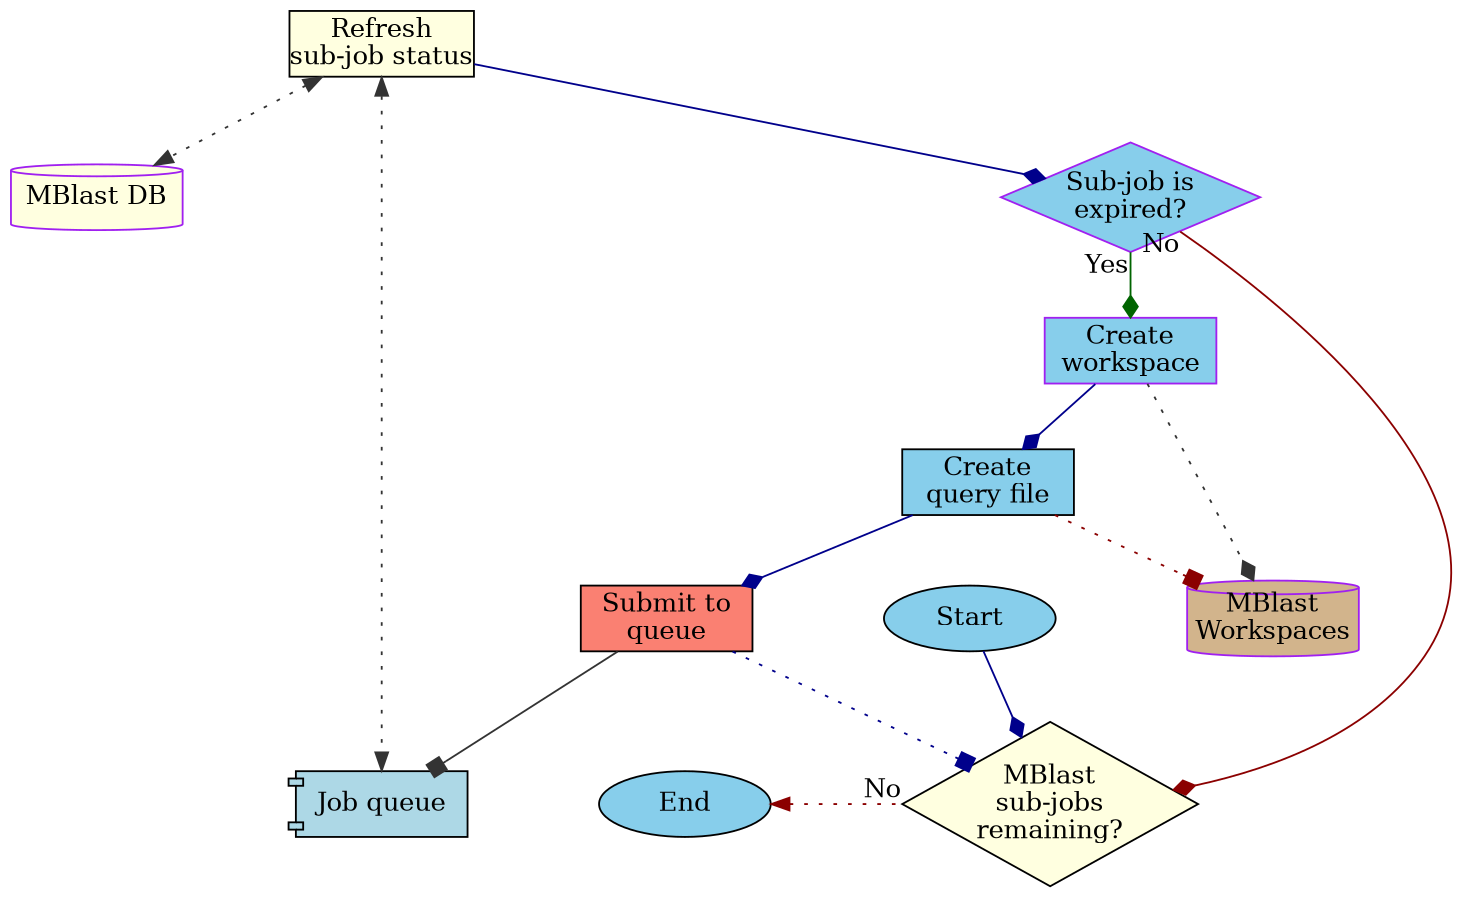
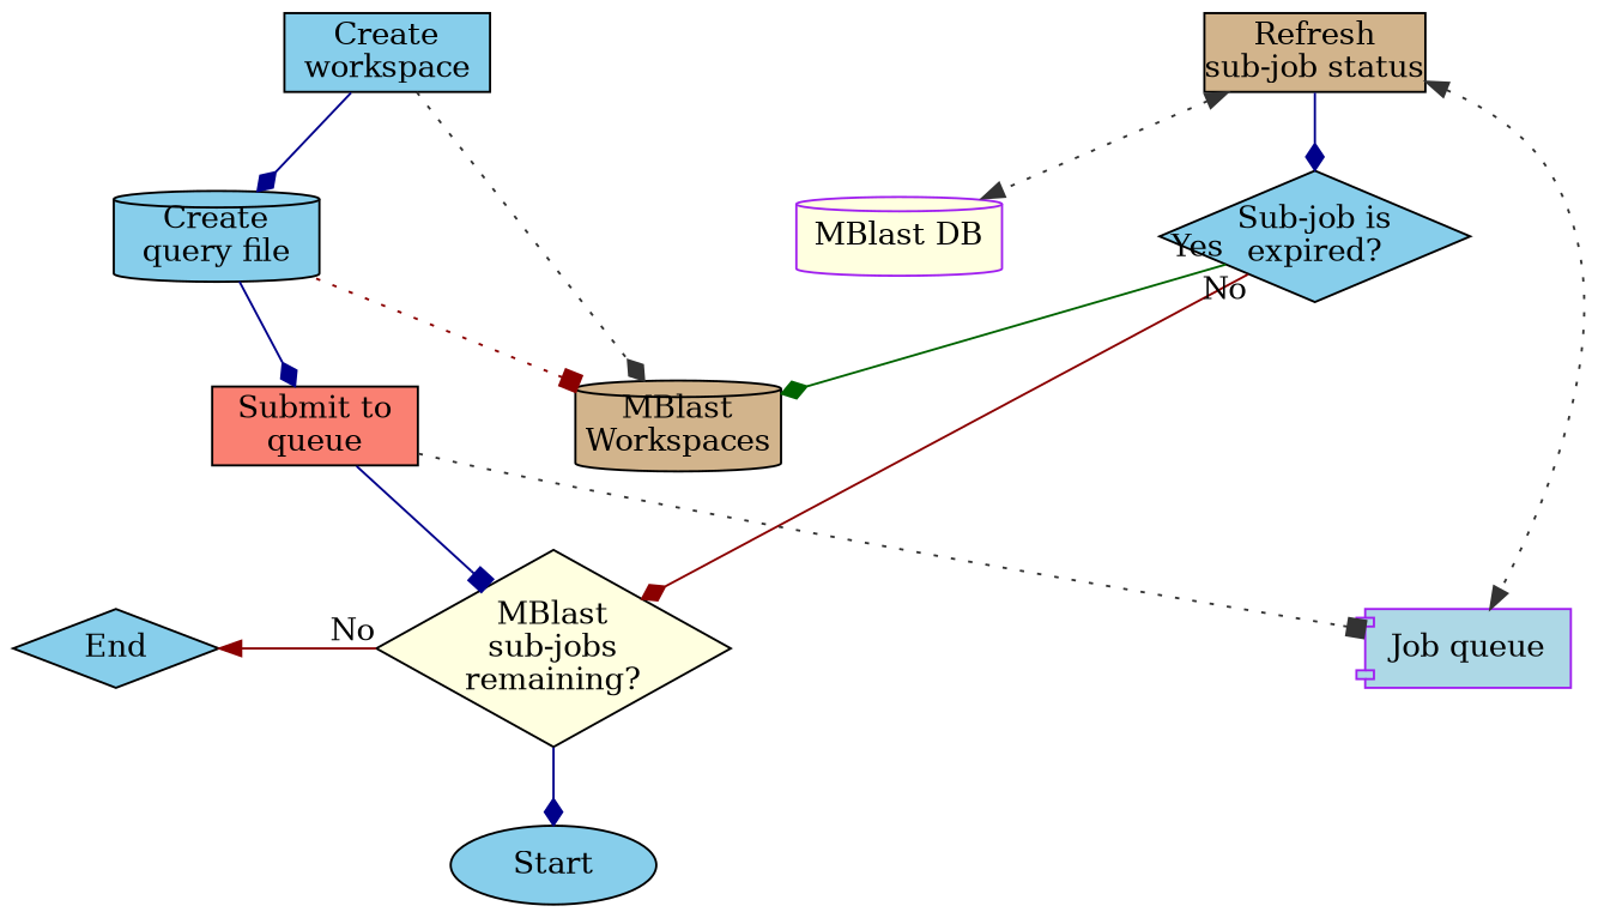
  digraph {
    nodesep=1
    node [fillcolor=skyblue margin=0 shape=rect style=filled]
    edge [color=darkblue arrowhead=diamond]
    n1 [fillcolor=lightyellow label="MBlast\nsub-jobs\nremaining?" shape=diamond width=1.3]
-   End [shape=oval width=1.3]
+   End [shape=diamond width=1.3]
    n3 [color=purple fillcolor=lightyellow label="MBlast DB" shape=cylinder width=1.3]
-   n4 [fillcolor=lightblue label="Job queue" shape=component width=1.3]
+   n4 [fillcolor=lightblue label="Job queue" shape=component width=1.3 color=purple]
    Start [shape=oval width=1.3]
-   n6 [fillcolor=lightyellow label="Refresh\nsub-job status" width=1.3]
-   n7 [label="Sub-job is\nexpired?" shape=diamond width=1.3 color=purple]
-   n8 [label="Create\nworkspace" width=1.3 color=purple]
-   n9 [color=purple fillcolor=tan label="MBlast\nWorkspaces" shape=cylinder width=1.3]
-   n10 [label="Create\nquery file" width=1.3]
+   n6 [fillcolor=tan label="Refresh\nsub-job status" width=1.3]
+   n7 [label="Sub-job is\nexpired?" shape=diamond width=1.3]
+   n8 [label="Create\nworkspace" width=1.3]
+   n9 [color=black fillcolor=tan label="MBlast\nWorkspaces" shape=cylinder width=1.3]
+   n10 [label="Create\nquery file" shape=cylinder width=1.3]
    n11 [fillcolor=salmon label="Submit to\nqueue" width=1.3]
    subgraph sub_1 {
      rank=same
      n1
      End
    }
    subgraph sub_2 {
      rank=same
      n3
    }
    subgraph sub_3 {
      rank=same
      n4
    }
    subgraph sub_4 {
    }
-   End -> n1 [color=darkred dir=back headlabel=No style=dotted arrowhead=""]
-   Start -> n1
+   End -> n1 [color=darkred dir=back headlabel=No arrowhead=""]
+   n1 -> Start
    n6 -> n3 [color="#333333" dir=both style=dotted arrowhead=""]
    n6 -> n4 [color="#333333" dir=both style=dotted arrowhead=""]
    n6 -> n7
    n7 -> n1 [color=darkred taillabel=No]
-   n7 -> n8 [color=darkgreen taillabel=Yes]
+   n7 -> n9 [color=darkgreen taillabel=Yes]
    n8 -> n9 [color="#333333" style=dotted]
    n8 -> n10
    n10 -> n9 [arrowhead=box color=darkred style=dotted]
    n10 -> n11
-   n11 -> n1 [arrowhead=box style=dotted]
-   n11 -> n4 [arrowhead=box color="#333333" style=solid]
+   n11 -> n1 [arrowhead=box]
+   n11 -> n4 [arrowhead=box color="#333333" style=dotted]
  }
